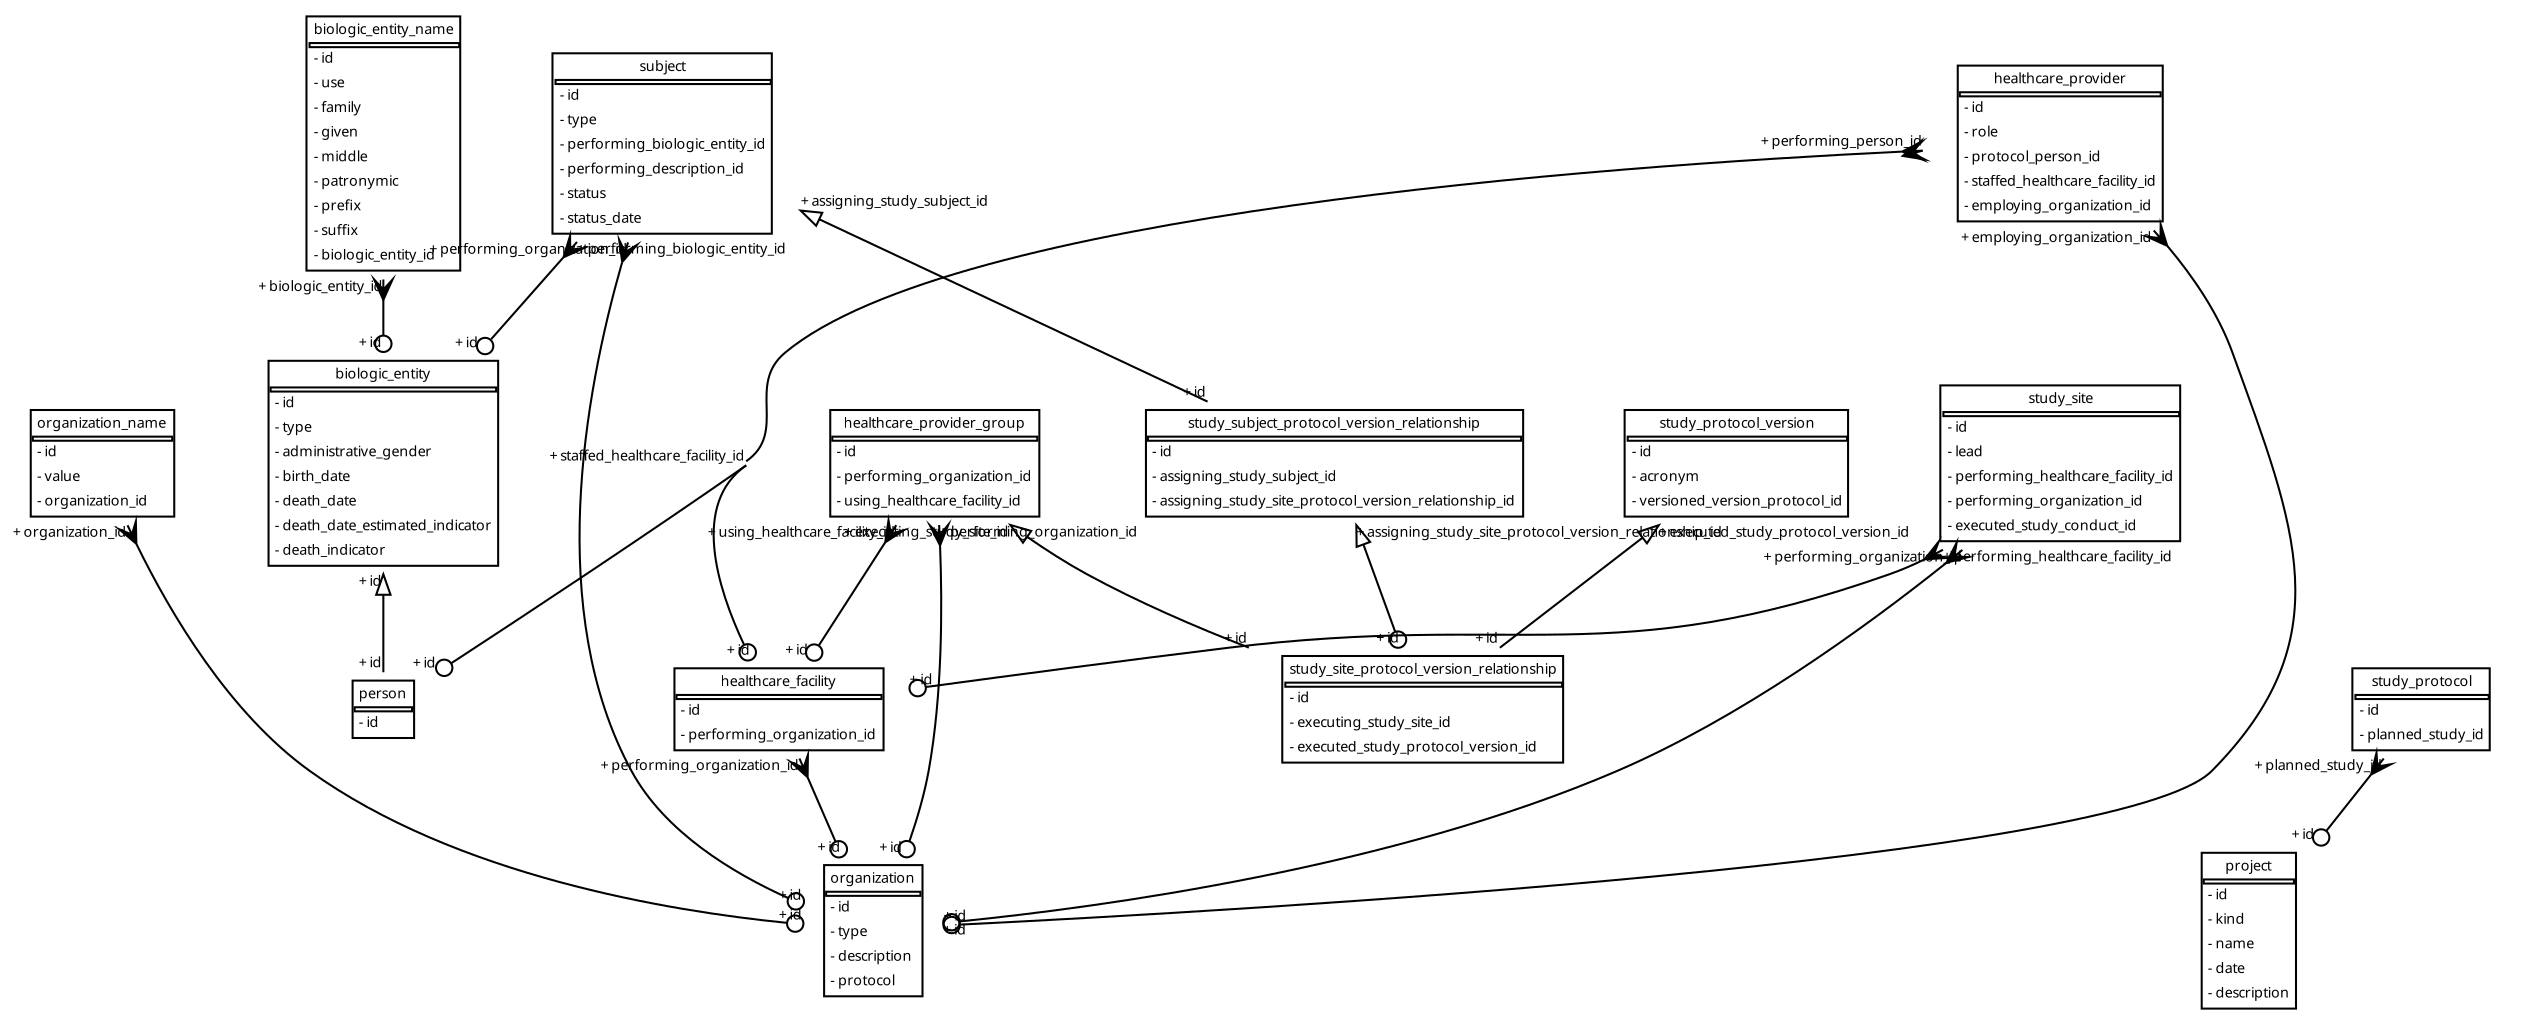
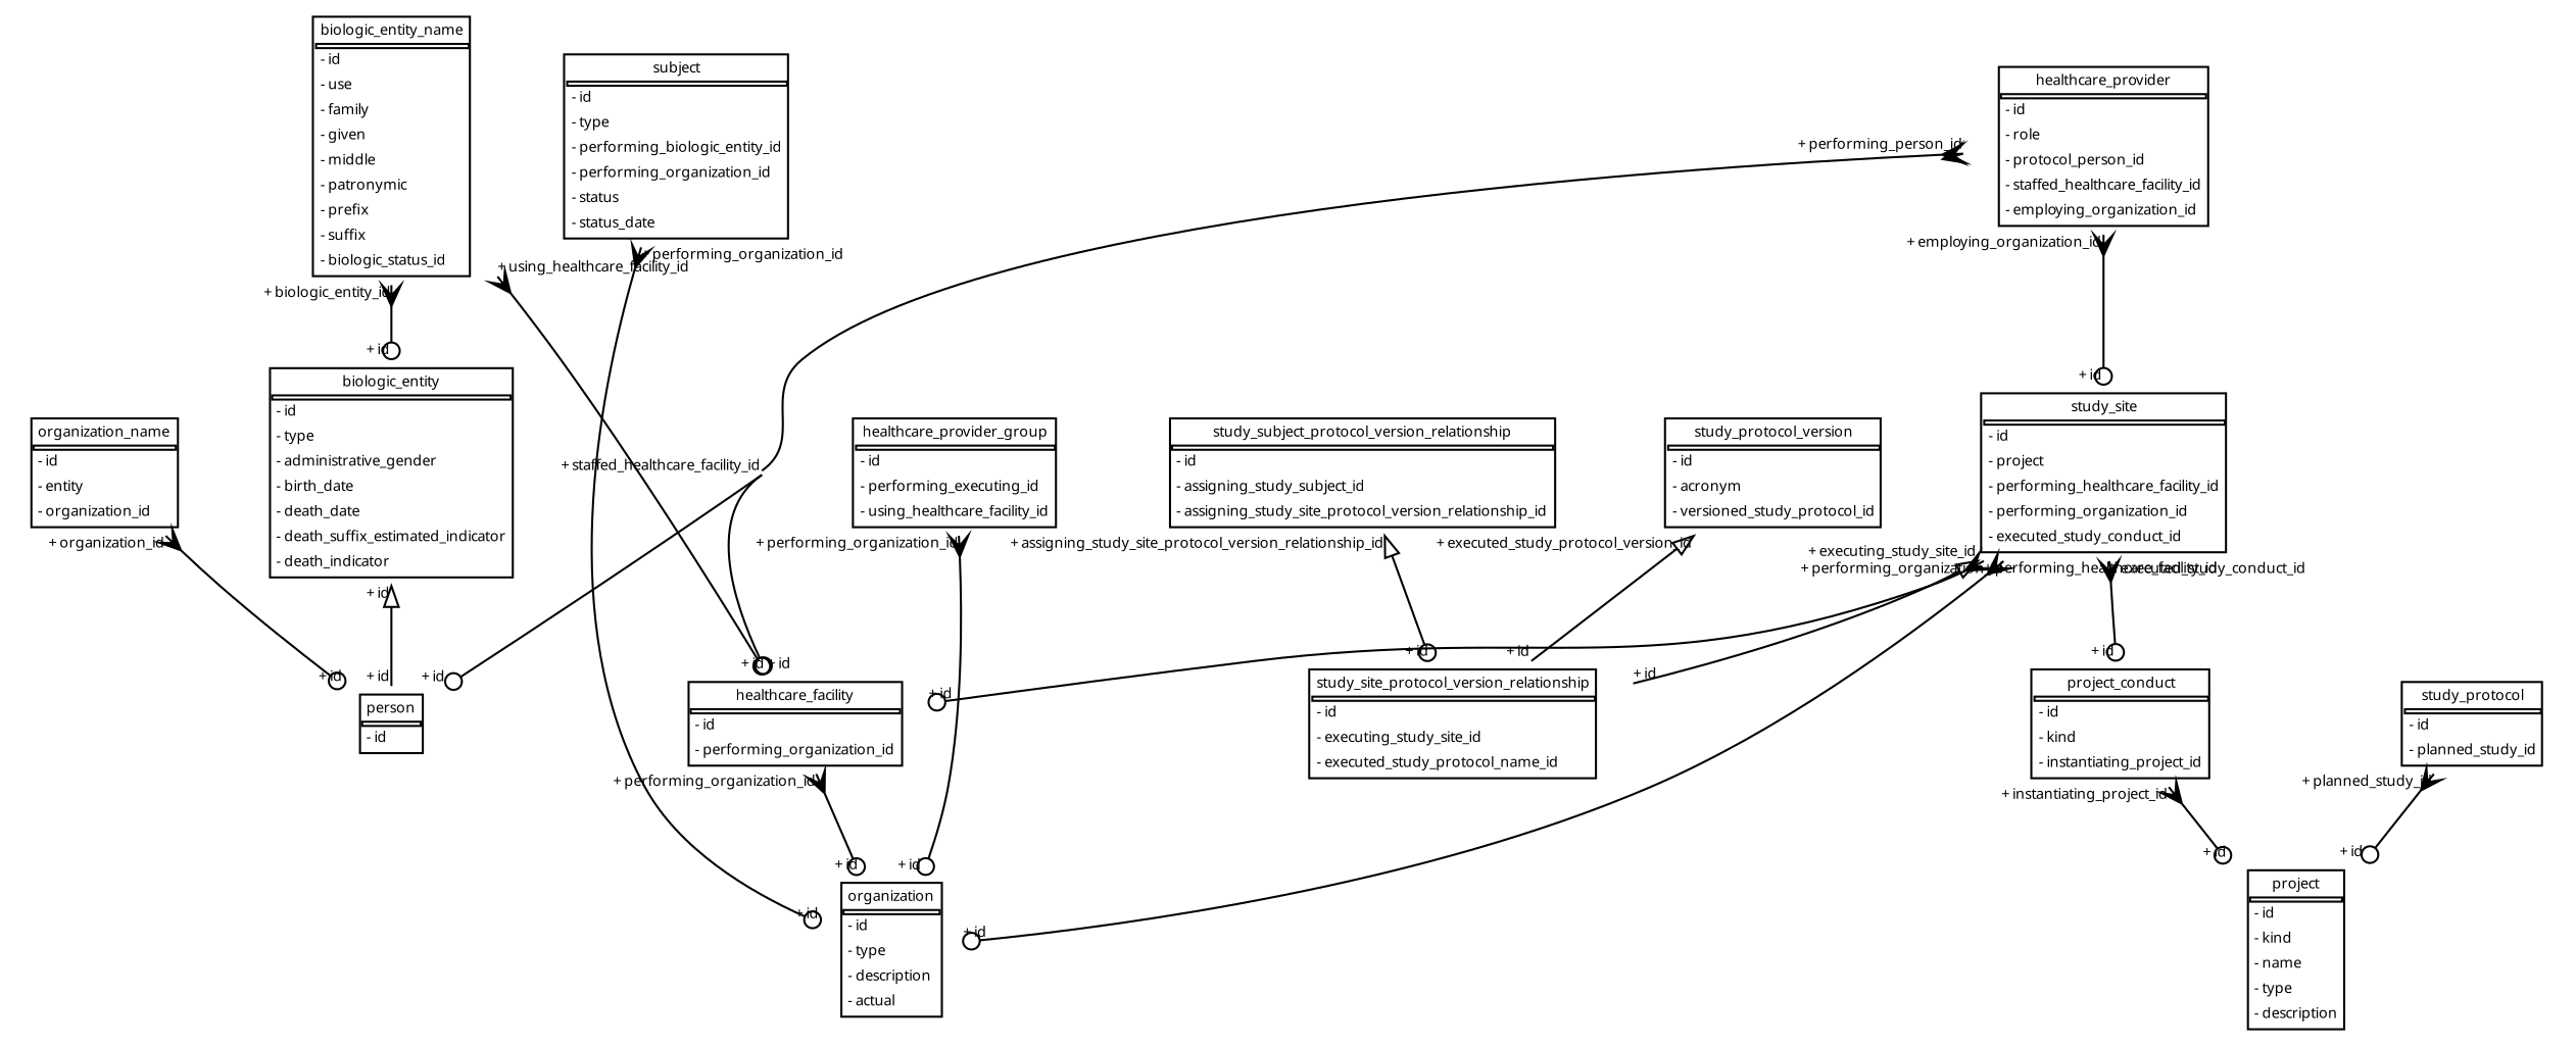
  digraph {
    concentrate=True
    prog=dot
    rankdir=TB
    node [fontname="Bitstream-Vera Sans" fontsize=7.0 shape=plaintext]
    edge [arrowhead=odot arrowtail=crow dir=both fontname="Bitstream-Vera Sans" fontsize=7.0 headlabel="+ id" taillabel="+ performing_organization_id"]
-   n1 [height=1.8333 label=<<TABLE BORDER="1" CELLBORDER="0" CELLSPACING="0"><TR><TD ALIGN="CENTER">biologic_entity_name</TD></TR><TR><TD BORDER="1" CELLPADDING="0"></TD></TR><TR><TD ALIGN="LEFT" PORT="id">- id</TD></TR><TR><TD ALIGN="LEFT" PORT="use">- use</TD></TR><TR><TD ALIGN="LEFT" PORT="family">- family</TD></TR><TR><TD ALIGN="LEFT" PORT="given">- given</TD></TR><TR><TD ALIGN="LEFT" PORT="middle">- middle</TD></TR><TR><TD ALIGN="LEFT" PORT="patronymic">- patronymic</TD></TR><TR><TD ALIGN="LEFT" PORT="prefix">- prefix</TD></TR><TR><TD ALIGN="LEFT" PORT="suffix">- suffix</TD></TR><TR><TD ALIGN="LEFT" PORT="biologic_entity_id">- biologic_entity_id</TD></TR></TABLE>> width=1.4028]
-   n2 [height=1.5 label=<<TABLE BORDER="1" CELLBORDER="0" CELLSPACING="0"><TR><TD ALIGN="CENTER">biologic_entity</TD></TR><TR><TD BORDER="1" CELLPADDING="0"></TD></TR><TR><TD ALIGN="LEFT" PORT="id">- id</TD></TR><TR><TD ALIGN="LEFT" PORT="type">- type</TD></TR><TR><TD ALIGN="LEFT" PORT="administrative_gender">- administrative_gender</TD></TR><TR><TD ALIGN="LEFT" PORT="birth_date">- birth_date</TD></TR><TR><TD ALIGN="LEFT" PORT="death_date">- death_date</TD></TR><TR><TD ALIGN="LEFT" PORT="death_date_estimated_indicator">- death_date_estimated_indicator</TD></TR><TR><TD ALIGN="LEFT" PORT="death_indicator">- death_indicator</TD></TR></TABLE>> width=2.0139]
+   n1 [height=1.8333 label=<<TABLE BORDER="1" CELLBORDER="0" CELLSPACING="0"><TR><TD ALIGN="CENTER">biologic_entity_name</TD></TR><TR><TD BORDER="1" CELLPADDING="0"></TD></TR><TR><TD ALIGN="LEFT" PORT="id">- id</TD></TR><TR><TD ALIGN="LEFT" PORT="use">- use</TD></TR><TR><TD ALIGN="LEFT" PORT="family">- family</TD></TR><TR><TD ALIGN="LEFT" PORT="given">- given</TD></TR><TR><TD ALIGN="LEFT" PORT="middle">- middle</TD></TR><TR><TD ALIGN="LEFT" PORT="patronymic">- patronymic</TD></TR><TR><TD ALIGN="LEFT" PORT="prefix">- prefix</TD></TR><TR><TD ALIGN="LEFT" PORT="suffix">- suffix</TD></TR><TR><TD ALIGN="LEFT" PORT="biologic_entity_id">- biologic_status_id</TD></TR></TABLE>> width=1.4028]
+   n2 [height=1.5 label=<<TABLE BORDER="1" CELLBORDER="0" CELLSPACING="0"><TR><TD ALIGN="CENTER">biologic_entity</TD></TR><TR><TD BORDER="1" CELLPADDING="0"></TD></TR><TR><TD ALIGN="LEFT" PORT="id">- id</TD></TR><TR><TD ALIGN="LEFT" PORT="type">- type</TD></TR><TR><TD ALIGN="LEFT" PORT="administrative_gender">- administrative_gender</TD></TR><TR><TD ALIGN="LEFT" PORT="birth_date">- birth_date</TD></TR><TR><TD ALIGN="LEFT" PORT="death_date">- death_date</TD></TR><TR><TD ALIGN="LEFT" PORT="death_date_estimated_indicator">- death_suffix_estimated_indicator</TD></TR><TR><TD ALIGN="LEFT" PORT="death_indicator">- death_indicator</TD></TR></TABLE>> width=2.0139]
    n3 [height=0.5 label=<<TABLE BORDER="1" CELLBORDER="0" CELLSPACING="0"><TR><TD ALIGN="CENTER">person</TD></TR><TR><TD BORDER="1" CELLPADDING="0"></TD></TR><TR><TD ALIGN="LEFT" PORT="id">- id</TD></TR></TABLE>> width=0.75]
-   n4 [height=1 label=<<TABLE BORDER="1" CELLBORDER="0" CELLSPACING="0"><TR><TD ALIGN="CENTER">organization</TD></TR><TR><TD BORDER="1" CELLPADDING="0"></TD></TR><TR><TD ALIGN="LEFT" PORT="id">- id</TD></TR><TR><TD ALIGN="LEFT" PORT="type">- type</TD></TR><TR><TD ALIGN="LEFT" PORT="description">- description</TD></TR><TR><TD ALIGN="LEFT" PORT="actual">- protocol</TD></TR></TABLE>> width=0.94444]
-   n5 [height=0.83333 label=<<TABLE BORDER="1" CELLBORDER="0" CELLSPACING="0"><TR><TD ALIGN="CENTER">organization_name</TD></TR><TR><TD BORDER="1" CELLPADDING="0"></TD></TR><TR><TD ALIGN="LEFT" PORT="id">- id</TD></TR><TR><TD ALIGN="LEFT" PORT="value">- value</TD></TR><TR><TD ALIGN="LEFT" PORT="organization_id">- organization_id</TD></TR></TABLE>> width=1.2778]
+   n4 [height=1 label=<<TABLE BORDER="1" CELLBORDER="0" CELLSPACING="0"><TR><TD ALIGN="CENTER">organization</TD></TR><TR><TD BORDER="1" CELLPADDING="0"></TD></TR><TR><TD ALIGN="LEFT" PORT="id">- id</TD></TR><TR><TD ALIGN="LEFT" PORT="type">- type</TD></TR><TR><TD ALIGN="LEFT" PORT="description">- description</TD></TR><TR><TD ALIGN="LEFT" PORT="actual">- actual</TD></TR></TABLE>> width=0.94444]
+   n5 [height=0.83333 label=<<TABLE BORDER="1" CELLBORDER="0" CELLSPACING="0"><TR><TD ALIGN="CENTER">organization_name</TD></TR><TR><TD BORDER="1" CELLPADDING="0"></TD></TR><TR><TD ALIGN="LEFT" PORT="id">- id</TD></TR><TR><TD ALIGN="LEFT" PORT="value">- entity</TD></TR><TR><TD ALIGN="LEFT" PORT="organization_id">- organization_id</TD></TR></TABLE>> width=1.2778]
    n6 [height=0.66667 label=<<TABLE BORDER="1" CELLBORDER="0" CELLSPACING="0"><TR><TD ALIGN="CENTER">healthcare_facility</TD></TR><TR><TD BORDER="1" CELLPADDING="0"></TD></TR><TR><TD ALIGN="LEFT" PORT="id">- id</TD></TR><TR><TD ALIGN="LEFT" PORT="performing_organization_id">- performing_organization_id</TD></TR></TABLE>> width=1.7639]
    n7 [height=1.1667 label=<<TABLE BORDER="1" CELLBORDER="0" CELLSPACING="0"><TR><TD ALIGN="CENTER">healthcare_provider</TD></TR><TR><TD BORDER="1" CELLPADDING="0"></TD></TR><TR><TD ALIGN="LEFT" PORT="id">- id</TD></TR><TR><TD ALIGN="LEFT" PORT="role">- role</TD></TR><TR><TD ALIGN="LEFT" PORT="performing_person_id">- protocol_person_id</TD></TR><TR><TD ALIGN="LEFT" PORT="staffed_healthcare_facility_id">- staffed_healthcare_facility_id</TD></TR><TR><TD ALIGN="LEFT" PORT="employing_organization_id">- employing_organization_id</TD></TR></TABLE>> width=1.8611]
-   n8 [height=0.83333 label=<<TABLE BORDER="1" CELLBORDER="0" CELLSPACING="0"><TR><TD ALIGN="CENTER">healthcare_provider_group</TD></TR><TR><TD BORDER="1" CELLPADDING="0"></TD></TR><TR><TD ALIGN="LEFT" PORT="id">- id</TD></TR><TR><TD ALIGN="LEFT" PORT="performing_organization_id">- performing_organization_id</TD></TR><TR><TD ALIGN="LEFT" PORT="using_healthcare_facility_id">- using_healthcare_facility_id</TD></TR></TABLE>> width=1.7778]
-   n9 [height=1.1667 label=<<TABLE BORDER="1" CELLBORDER="0" CELLSPACING="0"><TR><TD ALIGN="CENTER">project</TD></TR><TR><TD BORDER="1" CELLPADDING="0"></TD></TR><TR><TD ALIGN="LEFT" PORT="id">- id</TD></TR><TR><TD ALIGN="LEFT" PORT="kind">- kind</TD></TR><TR><TD ALIGN="LEFT" PORT="name">- name</TD></TR><TR><TD ALIGN="LEFT" PORT="type">- date</TD></TR><TR><TD ALIGN="LEFT" PORT="description">- description</TD></TR></TABLE>> width=0.94444]
-   n11 [height=1.3333 label=<<TABLE BORDER="1" CELLBORDER="0" CELLSPACING="0"><TR><TD ALIGN="CENTER">subject</TD></TR><TR><TD BORDER="1" CELLPADDING="0"></TD></TR><TR><TD ALIGN="LEFT" PORT="id">- id</TD></TR><TR><TD ALIGN="LEFT" PORT="type">- type</TD></TR><TR><TD ALIGN="LEFT" PORT="performing_biologic_entity_id">- performing_biologic_entity_id</TD></TR><TR><TD ALIGN="LEFT" PORT="performing_organization_id">- performing_description_id</TD></TR><TR><TD ALIGN="LEFT" PORT="status">- status</TD></TR><TR><TD ALIGN="LEFT" PORT="status_date">- status_date</TD></TR></TABLE>> width=1.875]
+   n8 [height=0.83333 label=<<TABLE BORDER="1" CELLBORDER="0" CELLSPACING="0"><TR><TD ALIGN="CENTER">healthcare_provider_group</TD></TR><TR><TD BORDER="1" CELLPADDING="0"></TD></TR><TR><TD ALIGN="LEFT" PORT="id">- id</TD></TR><TR><TD ALIGN="LEFT" PORT="performing_organization_id">- performing_executing_id</TD></TR><TR><TD ALIGN="LEFT" PORT="using_healthcare_facility_id">- using_healthcare_facility_id</TD></TR></TABLE>> width=1.7778]
+   n9 [height=1.1667 label=<<TABLE BORDER="1" CELLBORDER="0" CELLSPACING="0"><TR><TD ALIGN="CENTER">project</TD></TR><TR><TD BORDER="1" CELLPADDING="0"></TD></TR><TR><TD ALIGN="LEFT" PORT="id">- id</TD></TR><TR><TD ALIGN="LEFT" PORT="kind">- kind</TD></TR><TR><TD ALIGN="LEFT" PORT="name">- name</TD></TR><TR><TD ALIGN="LEFT" PORT="type">- type</TD></TR><TR><TD ALIGN="LEFT" PORT="description">- description</TD></TR></TABLE>> width=0.94444]
+   n10 [height=0.83333 label=<<TABLE BORDER="1" CELLBORDER="0" CELLSPACING="0"><TR><TD ALIGN="CENTER">project_conduct</TD></TR><TR><TD BORDER="1" CELLPADDING="0"></TD></TR><TR><TD ALIGN="LEFT" PORT="id">- id</TD></TR><TR><TD ALIGN="LEFT" PORT="kind">- kind</TD></TR><TR><TD ALIGN="LEFT" PORT="instantiating_project_id">- instantiating_project_id</TD></TR></TABLE>> width=1.5694]
+   n11 [height=1.3333 label=<<TABLE BORDER="1" CELLBORDER="0" CELLSPACING="0"><TR><TD ALIGN="CENTER">subject</TD></TR><TR><TD BORDER="1" CELLPADDING="0"></TD></TR><TR><TD ALIGN="LEFT" PORT="id">- id</TD></TR><TR><TD ALIGN="LEFT" PORT="type">- type</TD></TR><TR><TD ALIGN="LEFT" PORT="performing_biologic_entity_id">- performing_biologic_entity_id</TD></TR><TR><TD ALIGN="LEFT" PORT="performing_organization_id">- performing_organization_id</TD></TR><TR><TD ALIGN="LEFT" PORT="status">- status</TD></TR><TR><TD ALIGN="LEFT" PORT="status_date">- status_date</TD></TR></TABLE>> width=1.875]
    n12 [height=0.83333 label=<<TABLE BORDER="1" CELLBORDER="0" CELLSPACING="0"><TR><TD ALIGN="CENTER">study_subject_protocol_version_relationship</TD></TR><TR><TD BORDER="1" CELLPADDING="0"></TD></TR><TR><TD ALIGN="LEFT" PORT="id">- id</TD></TR><TR><TD ALIGN="LEFT" PORT="assigning_study_subject_id">- assigning_study_subject_id</TD></TR><TR><TD ALIGN="LEFT" PORT="assigning_study_site_protocol_version_relationship_id">- assigning_study_site_protocol_version_relationship_id</TD></TR></TABLE>> width=3.125]
-   n13 [height=0.83333 label=<<TABLE BORDER="1" CELLBORDER="0" CELLSPACING="0"><TR><TD ALIGN="CENTER">study_site_protocol_version_relationship</TD></TR><TR><TD BORDER="1" CELLPADDING="0"></TD></TR><TR><TD ALIGN="LEFT" PORT="id">- id</TD></TR><TR><TD ALIGN="LEFT" PORT="executing_study_site_id">- executing_study_site_id</TD></TR><TR><TD ALIGN="LEFT" PORT="executed_study_protocol_version_id">- executed_study_protocol_version_id</TD></TR></TABLE>> width=2.3889]
+   n13 [height=0.83333 label=<<TABLE BORDER="1" CELLBORDER="0" CELLSPACING="0"><TR><TD ALIGN="CENTER">study_site_protocol_version_relationship</TD></TR><TR><TD BORDER="1" CELLPADDING="0"></TD></TR><TR><TD ALIGN="LEFT" PORT="id">- id</TD></TR><TR><TD ALIGN="LEFT" PORT="executing_study_site_id">- executing_study_site_id</TD></TR><TR><TD ALIGN="LEFT" PORT="executed_study_protocol_version_id">- executed_study_protocol_name_id</TD></TR></TABLE>> width=2.3889]
    n14 [height=0.66667 label=<<TABLE BORDER="1" CELLBORDER="0" CELLSPACING="0"><TR><TD ALIGN="CENTER">study_protocol</TD></TR><TR><TD BORDER="1" CELLPADDING="0"></TD></TR><TR><TD ALIGN="LEFT" PORT="id">- id</TD></TR><TR><TD ALIGN="LEFT" PORT="planned_study_id">- planned_study_id</TD></TR></TABLE>> width=1.2639]
-   n15 [height=0.83333 label=<<TABLE BORDER="1" CELLBORDER="0" CELLSPACING="0"><TR><TD ALIGN="CENTER">study_protocol_version</TD></TR><TR><TD BORDER="1" CELLPADDING="0"></TD></TR><TR><TD ALIGN="LEFT" PORT="id">- id</TD></TR><TR><TD ALIGN="LEFT" PORT="acronym">- acronym</TD></TR><TR><TD ALIGN="LEFT" PORT="versioned_study_protocol_id">- versioned_version_protocol_id</TD></TR></TABLE>> width=1.8194]
-   n16 [height=1.1667 label=<<TABLE BORDER="1" CELLBORDER="0" CELLSPACING="0"><TR><TD ALIGN="CENTER">study_site</TD></TR><TR><TD BORDER="1" CELLPADDING="0"></TD></TR><TR><TD ALIGN="LEFT" PORT="id">- id</TD></TR><TR><TD ALIGN="LEFT" PORT="lead">- lead</TD></TR><TR><TD ALIGN="LEFT" PORT="performing_healthcare_facility_id">- performing_healthcare_facility_id</TD></TR><TR><TD ALIGN="LEFT" PORT="performing_organization_id">- performing_organization_id</TD></TR><TR><TD ALIGN="LEFT" PORT="executed_study_conduct_id">- executed_study_conduct_id</TD></TR></TABLE>> width=2.0694]
+   n15 [height=0.83333 label=<<TABLE BORDER="1" CELLBORDER="0" CELLSPACING="0"><TR><TD ALIGN="CENTER">study_protocol_version</TD></TR><TR><TD BORDER="1" CELLPADDING="0"></TD></TR><TR><TD ALIGN="LEFT" PORT="id">- id</TD></TR><TR><TD ALIGN="LEFT" PORT="acronym">- acronym</TD></TR><TR><TD ALIGN="LEFT" PORT="versioned_study_protocol_id">- versioned_study_protocol_id</TD></TR></TABLE>> width=1.8194]
+   n16 [height=1.1667 label=<<TABLE BORDER="1" CELLBORDER="0" CELLSPACING="0"><TR><TD ALIGN="CENTER">study_site</TD></TR><TR><TD BORDER="1" CELLPADDING="0"></TD></TR><TR><TD ALIGN="LEFT" PORT="id">- id</TD></TR><TR><TD ALIGN="LEFT" PORT="lead">- project</TD></TR><TR><TD ALIGN="LEFT" PORT="performing_healthcare_facility_id">- performing_healthcare_facility_id</TD></TR><TR><TD ALIGN="LEFT" PORT="performing_organization_id">- performing_organization_id</TD></TR><TR><TD ALIGN="LEFT" PORT="executed_study_conduct_id">- executed_study_conduct_id</TD></TR></TABLE>> width=2.0694]
    n1 -> n2 [taillabel="+ biologic_entity_id"]
    n2 -> n3 [arrowhead=none arrowtail=empty taillabel="+ id"]
-   n5 -> n4 [taillabel="+ organization_id"]
+   n5 -> n3 [taillabel="+ organization_id"]
    n6 -> n4
    n7 -> n3 [taillabel="+ performing_person_id"]
-   n7 -> n4 [taillabel="+ employing_organization_id"]
+   n7 -> n16 [taillabel="+ employing_organization_id"]
    n7 -> n6 [taillabel="+ staffed_healthcare_facility_id"]
    n8 -> n4
-   n8 -> n6 [taillabel="+ using_healthcare_facility_id"]
-   n11 -> n2 [taillabel="+ performing_biologic_entity_id"]
+   n1 -> n6 [taillabel="+ using_healthcare_facility_id"]
+   n10 -> n9 [taillabel="+ instantiating_project_id"]
    n11 -> n4
-   n11 -> n12 [arrowhead=none arrowtail=empty taillabel="+ assigning_study_subject_id"]
    n12 -> n13 [arrowtail=empty taillabel="+ assigning_study_site_protocol_version_relationship_id"]
    n14 -> n9 [taillabel="+ planned_study_id"]
    n15 -> n13 [arrowhead=none arrowtail=empty taillabel="+ executed_study_protocol_version_id"]
    n16 -> n4
    n16 -> n6 [taillabel="+ performing_healthcare_facility_id"]
-   n8 -> n13 [arrowhead=none arrowtail=empty taillabel="+ executing_study_site_id"]
+   n16 -> n10 [taillabel="+ executed_study_conduct_id"]
+   n16 -> n13 [arrowhead=none arrowtail=empty taillabel="+ executing_study_site_id"]
  }
